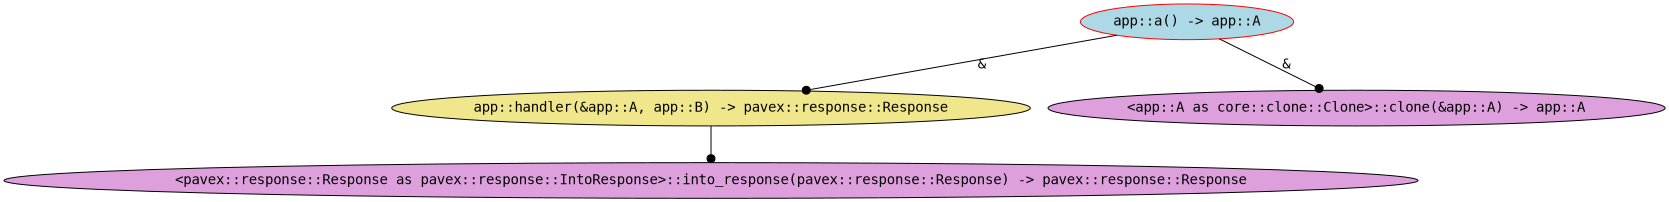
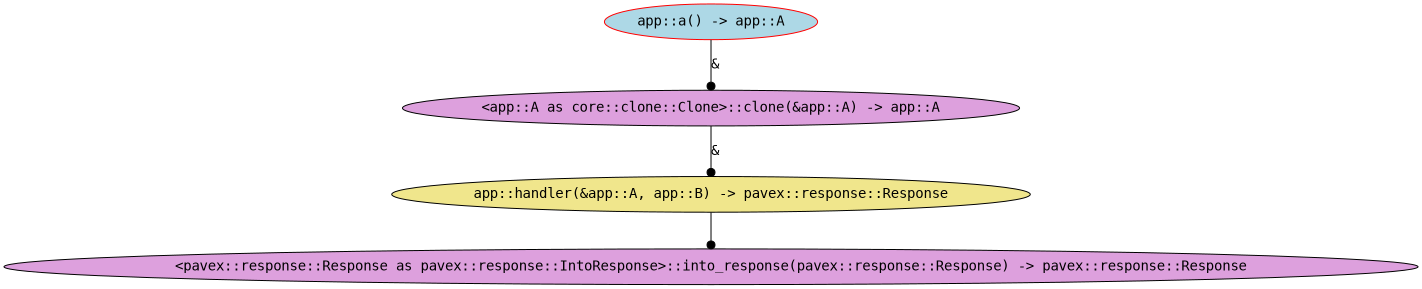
  digraph {
    fontname="DejaVu Sans Mono"
    node [color=black fillcolor=plum fontname="DejaVu Sans Mono" style=filled]
    edge [arrowhead=dot fontname="DejaVu Sans Mono"]
    n1 [fillcolor=khaki label="app::handler(&app::A, app::B) -> pavex::response::Response"]
    n2 [label="<pavex::response::Response as pavex::response::IntoResponse>::into_response(pavex::response::Response) -> pavex::response::Response"]
    n3 [color=red fillcolor=lightblue label="app::a() -> app::A"]
    n4 [label="<app::A as core::clone::Clone>::clone(&app::A) -> app::A"]
    n1 -> n2
-   n3 -> n1 [label="&"]
+   n4 -> n1 [label="&"]
    n3 -> n4 [label="&"]
  }
